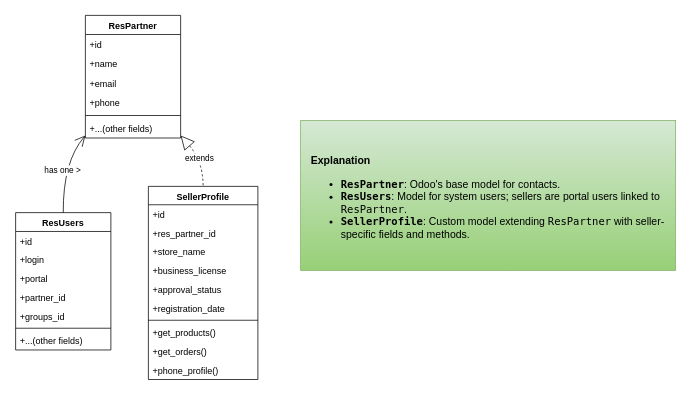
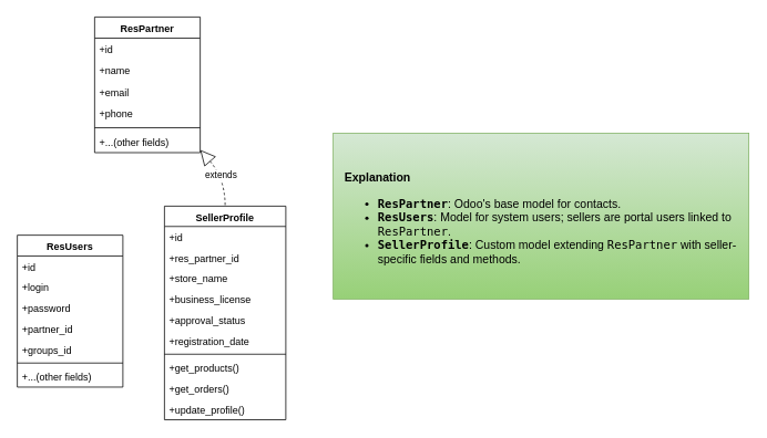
  <mxCell id="0" />
  <mxCell id="1" parent="0" />
  <mxCell id="2" value="ResPartner" style="swimlane;fontStyle=1;align=center;verticalAlign=top;childLayout=stackLayout;horizontal=1;startSize=25.5;horizontalStack=0;resizeParent=1;resizeParentMax=0;resizeLast=0;collapsible=0;marginBottom=0;" vertex="1" parent="1"><mxGeometry x="113" y="20" width="127" height="163.5" as="geometry" /></mxCell>
  <mxCell id="3" value="+id" style="text;strokeColor=none;fillColor=none;align=left;verticalAlign=top;spacingLeft=4;spacingRight=4;overflow=hidden;rotatable=0;points=[[0,0.5],[1,0.5]];portConstraint=eastwest;" vertex="1" parent="2"><mxGeometry y="25.5" width="127" height="26" as="geometry" /></mxCell>
  <mxCell id="4" value="+name" style="text;strokeColor=none;fillColor=none;align=left;verticalAlign=top;spacingLeft=4;spacingRight=4;overflow=hidden;rotatable=0;points=[[0,0.5],[1,0.5]];portConstraint=eastwest;" vertex="1" parent="2"><mxGeometry y="51.5" width="127" height="26" as="geometry" /></mxCell>
  <mxCell id="5" value="+email" style="text;strokeColor=none;fillColor=none;align=left;verticalAlign=top;spacingLeft=4;spacingRight=4;overflow=hidden;rotatable=0;points=[[0,0.5],[1,0.5]];portConstraint=eastwest;" vertex="1" parent="2"><mxGeometry y="77.5" width="127" height="26" as="geometry" /></mxCell>
  <mxCell id="6" value="+phone" style="text;strokeColor=none;fillColor=none;align=left;verticalAlign=top;spacingLeft=4;spacingRight=4;overflow=hidden;rotatable=0;points=[[0,0.5],[1,0.5]];portConstraint=eastwest;" vertex="1" parent="2"><mxGeometry y="103.5" width="127" height="26" as="geometry" /></mxCell>
  <mxCell id="7" style="line;strokeWidth=1;fillColor=none;align=left;verticalAlign=middle;spacingTop=-1;spacingLeft=3;spacingRight=3;rotatable=0;labelPosition=right;points=[];portConstraint=eastwest;strokeColor=inherit;" vertex="1" parent="2"><mxGeometry y="129.5" width="127" height="8" as="geometry" /></mxCell>
  <mxCell id="8" value="+...(other fields)" style="text;strokeColor=none;fillColor=none;align=left;verticalAlign=top;spacingLeft=4;spacingRight=4;overflow=hidden;rotatable=0;points=[[0,0.5],[1,0.5]];portConstraint=eastwest;" vertex="1" parent="2"><mxGeometry y="137.5" width="127" height="26" as="geometry" /></mxCell>
  <mxCell id="9" value="SellerProfile" style="swimlane;fontStyle=1;align=center;verticalAlign=top;childLayout=stackLayout;horizontal=1;startSize=24.5;horizontalStack=0;resizeParent=1;resizeParentMax=0;resizeLast=0;collapsible=0;marginBottom=0;" vertex="1" parent="1"><mxGeometry x="197" y="248" width="146" height="257.5" as="geometry" /></mxCell>
  <mxCell id="10" value="+id" style="text;strokeColor=none;fillColor=none;align=left;verticalAlign=top;spacingLeft=4;spacingRight=4;overflow=hidden;rotatable=0;points=[[0,0.5],[1,0.5]];portConstraint=eastwest;" vertex="1" parent="9"><mxGeometry y="24.5" width="146" height="25" as="geometry" /></mxCell>
  <mxCell id="11" value="+res_partner_id" style="text;strokeColor=none;fillColor=none;align=left;verticalAlign=top;spacingLeft=4;spacingRight=4;overflow=hidden;rotatable=0;points=[[0,0.5],[1,0.5]];portConstraint=eastwest;" vertex="1" parent="9"><mxGeometry y="49.5" width="146" height="25" as="geometry" /></mxCell>
  <mxCell id="12" value="+store_name" style="text;strokeColor=none;fillColor=none;align=left;verticalAlign=top;spacingLeft=4;spacingRight=4;overflow=hidden;rotatable=0;points=[[0,0.5],[1,0.5]];portConstraint=eastwest;" vertex="1" parent="9"><mxGeometry y="74.5" width="146" height="25" as="geometry" /></mxCell>
  <mxCell id="13" value="+business_license" style="text;strokeColor=none;fillColor=none;align=left;verticalAlign=top;spacingLeft=4;spacingRight=4;overflow=hidden;rotatable=0;points=[[0,0.5],[1,0.5]];portConstraint=eastwest;" vertex="1" parent="9"><mxGeometry y="99.5" width="146" height="25" as="geometry" /></mxCell>
  <mxCell id="14" value="+approval_status" style="text;strokeColor=none;fillColor=none;align=left;verticalAlign=top;spacingLeft=4;spacingRight=4;overflow=hidden;rotatable=0;points=[[0,0.5],[1,0.5]];portConstraint=eastwest;" vertex="1" parent="9"><mxGeometry y="124.5" width="146" height="25" as="geometry" /></mxCell>
  <mxCell id="15" value="+registration_date" style="text;strokeColor=none;fillColor=none;align=left;verticalAlign=top;spacingLeft=4;spacingRight=4;overflow=hidden;rotatable=0;points=[[0,0.5],[1,0.5]];portConstraint=eastwest;" vertex="1" parent="9"><mxGeometry y="149.5" width="146" height="25" as="geometry" /></mxCell>
  <mxCell id="16" style="line;strokeWidth=1;fillColor=none;align=left;verticalAlign=middle;spacingTop=-1;spacingLeft=3;spacingRight=3;rotatable=0;labelPosition=right;points=[];portConstraint=eastwest;strokeColor=inherit;" vertex="1" parent="9"><mxGeometry y="174.5" width="146" height="8" as="geometry" /></mxCell>
  <mxCell id="17" value="+get_products()" style="text;strokeColor=none;fillColor=none;align=left;verticalAlign=top;spacingLeft=4;spacingRight=4;overflow=hidden;rotatable=0;points=[[0,0.5],[1,0.5]];portConstraint=eastwest;" vertex="1" parent="9"><mxGeometry y="182.5" width="146" height="25" as="geometry" /></mxCell>
  <mxCell id="18" value="+get_orders()" style="text;strokeColor=none;fillColor=none;align=left;verticalAlign=top;spacingLeft=4;spacingRight=4;overflow=hidden;rotatable=0;points=[[0,0.5],[1,0.5]];portConstraint=eastwest;" vertex="1" parent="9"><mxGeometry y="207.5" width="146" height="25" as="geometry" /></mxCell>
- <mxCell id="19" value="+phone_profile()" style="text;strokeColor=none;fillColor=none;align=left;verticalAlign=top;spacingLeft=4;spacingRight=4;overflow=hidden;rotatable=0;points=[[0,0.5],[1,0.5]];portConstraint=eastwest;" vertex="1" parent="9"><mxGeometry y="232.5" width="146" height="25" as="geometry" /></mxCell>
+ <mxCell id="19" value="+update_profile()" style="text;strokeColor=none;fillColor=none;align=left;verticalAlign=top;spacingLeft=4;spacingRight=4;overflow=hidden;rotatable=0;points=[[0,0.5],[1,0.5]];portConstraint=eastwest;" vertex="1" parent="9"><mxGeometry y="232.5" width="146" height="25" as="geometry" /></mxCell>
  <mxCell id="20" value="ResUsers" style="swimlane;fontStyle=1;align=center;verticalAlign=top;childLayout=stackLayout;horizontal=1;startSize=25.143;horizontalStack=0;resizeParent=1;resizeParentMax=0;resizeLast=0;collapsible=0;marginBottom=0;" vertex="1" parent="1"><mxGeometry x="20" y="283" width="127" height="183.143" as="geometry" /></mxCell>
  <mxCell id="21" value="+id" style="text;strokeColor=none;fillColor=none;align=left;verticalAlign=top;spacingLeft=4;spacingRight=4;overflow=hidden;rotatable=0;points=[[0,0.5],[1,0.5]];portConstraint=eastwest;" vertex="1" parent="20"><mxGeometry y="25.143" width="127" height="25" as="geometry" /></mxCell>
  <mxCell id="22" value="+login" style="text;strokeColor=none;fillColor=none;align=left;verticalAlign=top;spacingLeft=4;spacingRight=4;overflow=hidden;rotatable=0;points=[[0,0.5],[1,0.5]];portConstraint=eastwest;" vertex="1" parent="20"><mxGeometry y="50.143" width="127" height="25" as="geometry" /></mxCell>
- <mxCell id="23" value="+portal" style="text;strokeColor=none;fillColor=none;align=left;verticalAlign=top;spacingLeft=4;spacingRight=4;overflow=hidden;rotatable=0;points=[[0,0.5],[1,0.5]];portConstraint=eastwest;" vertex="1" parent="20"><mxGeometry y="75.143" width="127" height="25" as="geometry" /></mxCell>
+ <mxCell id="23" value="+password" style="text;strokeColor=none;fillColor=none;align=left;verticalAlign=top;spacingLeft=4;spacingRight=4;overflow=hidden;rotatable=0;points=[[0,0.5],[1,0.5]];portConstraint=eastwest;" vertex="1" parent="20"><mxGeometry y="75.143" width="127" height="25" as="geometry" /></mxCell>
  <mxCell id="24" value="+partner_id" style="text;strokeColor=none;fillColor=none;align=left;verticalAlign=top;spacingLeft=4;spacingRight=4;overflow=hidden;rotatable=0;points=[[0,0.5],[1,0.5]];portConstraint=eastwest;" vertex="1" parent="20"><mxGeometry y="100.143" width="127" height="25" as="geometry" /></mxCell>
  <mxCell id="25" value="+groups_id" style="text;strokeColor=none;fillColor=none;align=left;verticalAlign=top;spacingLeft=4;spacingRight=4;overflow=hidden;rotatable=0;points=[[0,0.5],[1,0.5]];portConstraint=eastwest;" vertex="1" parent="20"><mxGeometry y="125.143" width="127" height="25" as="geometry" /></mxCell>
  <mxCell id="26" style="line;strokeWidth=1;fillColor=none;align=left;verticalAlign=middle;spacingTop=-1;spacingLeft=3;spacingRight=3;rotatable=0;labelPosition=right;points=[];portConstraint=eastwest;strokeColor=inherit;" vertex="1" parent="20"><mxGeometry y="150.143" width="127" height="8" as="geometry" /></mxCell>
  <mxCell id="27" value="+...(other fields)" style="text;strokeColor=none;fillColor=none;align=left;verticalAlign=top;spacingLeft=4;spacingRight=4;overflow=hidden;rotatable=0;points=[[0,0.5],[1,0.5]];portConstraint=eastwest;" vertex="1" parent="20"><mxGeometry y="158.143" width="127" height="25" as="geometry" /></mxCell>
- <mxCell id="28" value="has one &gt;" style="curved=1;startArrow=open;startSize=12;endArrow=none;exitX=0;exitY=0.98;entryX=0.5;entryY=0;rounded=0;" edge="1" parent="1" source="2" target="20"><mxGeometry relative="1" as="geometry"><Array as="points"><mxPoint x="83" y="215" /></Array></mxGeometry></mxCell>
  <mxCell id="29" value="extends" style="curved=1;startArrow=block;startSize=16;startFill=0;endArrow=none;exitX=1;exitY=0.98;entryX=0.5;entryY=0;rounded=0;dashed=1;" edge="1" parent="1" source="2" target="9"><mxGeometry relative="1" as="geometry"><Array as="points"><mxPoint x="270" y="215" /></Array></mxGeometry></mxCell>
  <mxCell id="30" value="&lt;h3 style=&quot;text-align: left; font-size: 14px;&quot;&gt;&lt;strong style=&quot;font-size: 14px;&quot;&gt;Explanation&lt;/strong&gt;&lt;/h3&gt;&lt;ul style=&quot;font-size: 14px;&quot;&gt;&lt;li style=&quot;text-align: left; font-size: 14px;&quot;&gt;&lt;strong style=&quot;font-size: 14px;&quot;&gt;&lt;code style=&quot;font-size: 14px;&quot;&gt;ResPartner&lt;/code&gt;&lt;/strong&gt;: Odoo's base model for contacts.&lt;/li&gt;&lt;li style=&quot;text-align: left; font-size: 14px;&quot;&gt;&lt;strong style=&quot;font-size: 14px;&quot;&gt;&lt;code style=&quot;font-size: 14px;&quot;&gt;ResUsers&lt;/code&gt;&lt;/strong&gt;: Model for system users; sellers are portal users linked to &lt;code style=&quot;font-size: 14px;&quot;&gt;ResPartner&lt;/code&gt;.&lt;/li&gt;&lt;li style=&quot;text-align: left; font-size: 14px;&quot;&gt;&lt;strong style=&quot;font-size: 14px;&quot;&gt;&lt;code style=&quot;font-size: 14px;&quot;&gt;SellerProfile&lt;/code&gt;&lt;/strong&gt;: Custom model extending &lt;code style=&quot;font-size: 14px;&quot;&gt;ResPartner&lt;/code&gt; with seller-specific fields and methods.&lt;/li&gt;&lt;/ul&gt;&lt;h3 style=&quot;font-size: 14px;&quot;&gt;&lt;/h3&gt;&lt;h2 style=&quot;font-size: 14px;&quot;&gt;&lt;/h2&gt;" style="rounded=0;whiteSpace=wrap;html=1;fontSize=14;spacingTop=6;spacing=15;fillColor=#d5e8d4;strokeColor=#82b366;gradientColor=#97d077;" vertex="1" parent="1"><mxGeometry x="400" y="160" width="500" height="200" as="geometry" /></mxCell>
